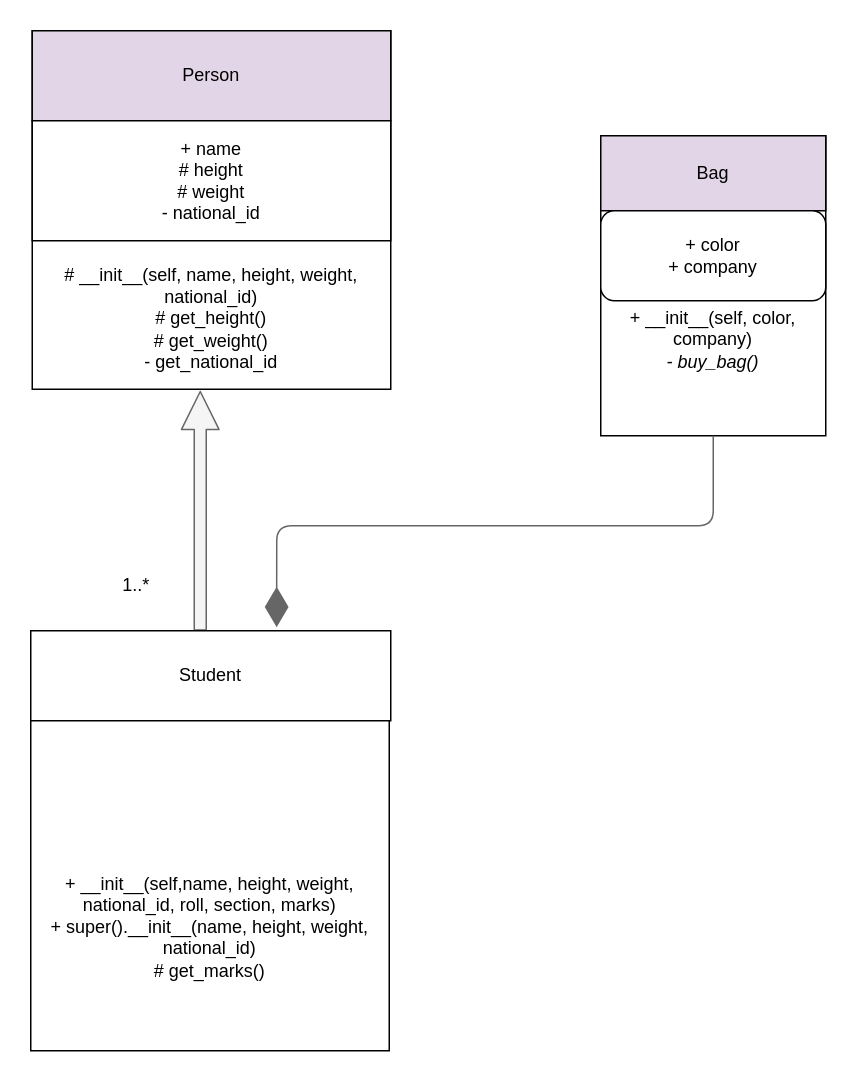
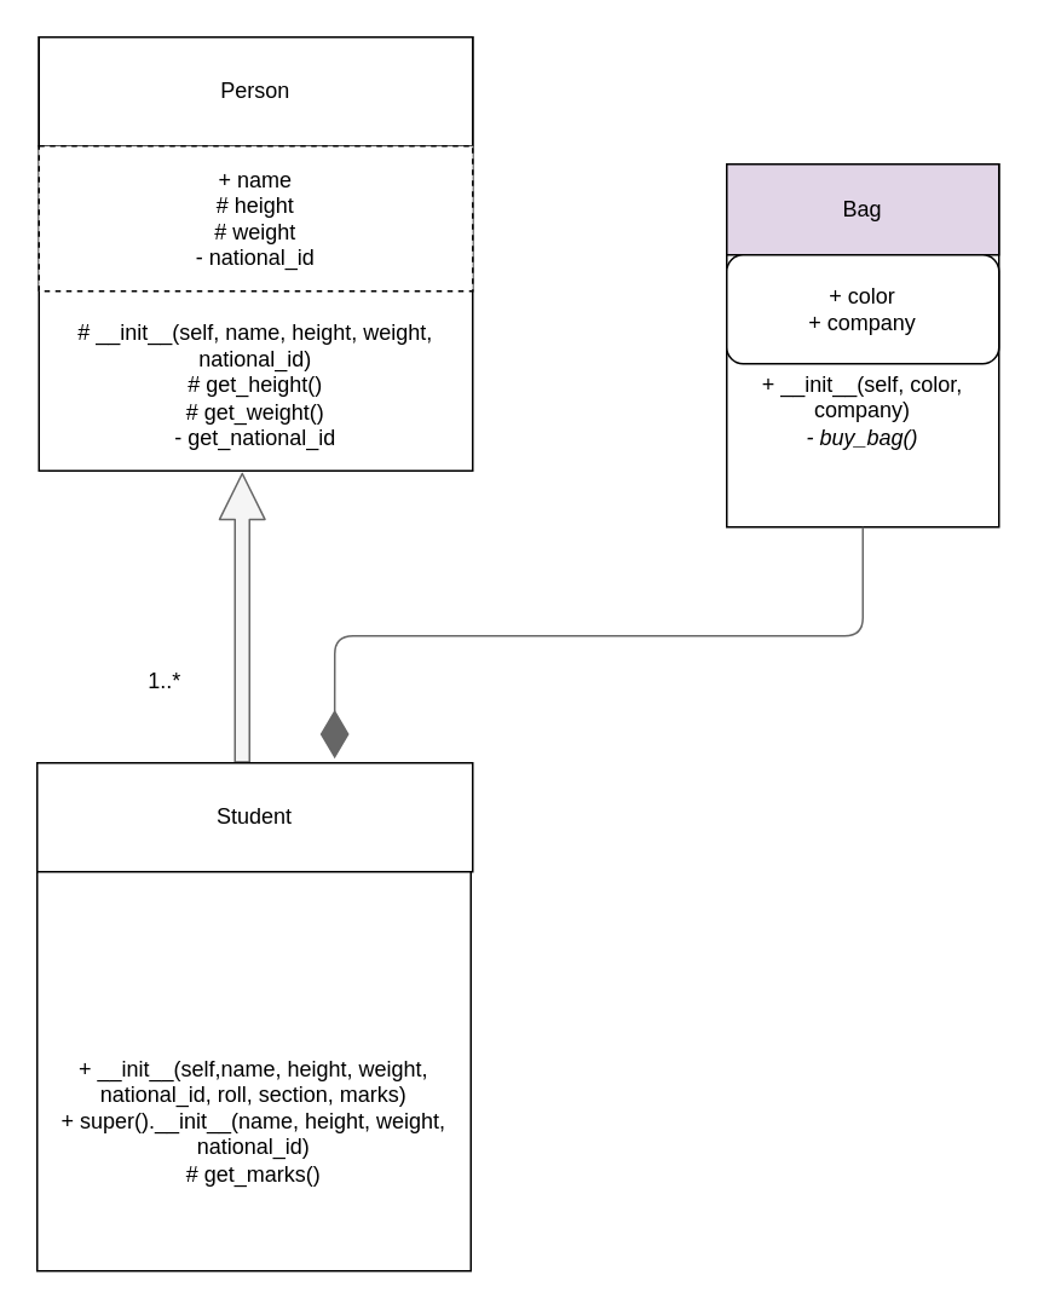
  <mxCell id="0" />
  <mxCell id="1" parent="0" />
  <mxCell id="2" value="&lt;br&gt;&lt;br&gt;&lt;br&gt;&lt;br&gt;&lt;br&gt;&lt;br&gt;&lt;br&gt;&lt;br&gt;&lt;br&gt;&lt;br&gt;# __init__(self, name, height, weight, national_id)&lt;br&gt;# get_height()&lt;br&gt;# get_weight()&lt;br&gt;- get_national_id" style="whiteSpace=wrap;html=1;aspect=fixed;" vertex="1" parent="1"><mxGeometry x="21" y="20" width="239" height="239" as="geometry" /></mxCell>
- <mxCell id="3" value="Person" style="rounded=0;whiteSpace=wrap;html=1;fillColor=#e1d5e7;" vertex="1" parent="1"><mxGeometry x="21" y="20" width="239" height="60" as="geometry" /></mxCell>
- <mxCell id="4" value="+ name&lt;br&gt;# height&lt;br&gt;# weight&lt;br&gt;- national_id" style="rounded=0;whiteSpace=wrap;html=1;" vertex="1" parent="1"><mxGeometry x="21" y="80" width="239" height="80" as="geometry" /></mxCell>
+ <mxCell id="3" value="Person" style="rounded=0;whiteSpace=wrap;html=1;" vertex="1" parent="1"><mxGeometry x="21" y="20" width="239" height="60" as="geometry" /></mxCell>
+ <mxCell id="4" value="+ name&lt;br&gt;# height&lt;br&gt;# weight&lt;br&gt;- national_id" style="rounded=0;whiteSpace=wrap;html=1;dashed=1;" vertex="1" parent="1"><mxGeometry x="21" y="80" width="239" height="80" as="geometry" /></mxCell>
  <mxCell id="5" value="&lt;br&gt;&lt;br&gt;&lt;br&gt;&lt;br&gt;&lt;br&gt;&lt;br&gt;&lt;br&gt;&lt;br&gt;+ __init__(self,name, height, weight, national_id, roll, section, marks)&lt;br&gt;+ super().__init__(name, height, weight, national_id)&lt;br&gt;# get_marks()" style="rounded=0;whiteSpace=wrap;html=1;" vertex="1" parent="1"><mxGeometry x="20" y="420" width="239" height="280" as="geometry" /></mxCell>
  <mxCell id="6" value="" style="shape=flexArrow;endArrow=classic;html=1;endWidth=16;endSize=8.1;width=8;fillColor=#f5f5f5;strokeColor=#666666;" edge="1" parent="1"><mxGeometry width="50" height="50" relative="1" as="geometry"><mxPoint x="133" y="420" as="sourcePoint" /><mxPoint x="133" y="260" as="targetPoint" /></mxGeometry></mxCell>
  <mxCell id="7" value="Student" style="rounded=0;whiteSpace=wrap;html=1;" vertex="1" parent="1"><mxGeometry x="20" y="420" width="240" height="60" as="geometry" /></mxCell>
  <mxCell id="8" value="&lt;br&gt;&lt;br&gt;&lt;br&gt;&lt;br&gt;&lt;br&gt;+ __init__(self, color, company)&lt;br&gt;&lt;i&gt;- buy_bag()&lt;/i&gt;" style="rounded=0;whiteSpace=wrap;html=1;" vertex="1" parent="1"><mxGeometry x="400" y="90" width="150" height="200" as="geometry" /></mxCell>
  <mxCell id="9" value="Bag" style="rounded=0;whiteSpace=wrap;html=1;fillColor=#e1d5e7;" vertex="1" parent="1"><mxGeometry x="400" y="90" width="150" height="50" as="geometry" /></mxCell>
  <mxCell id="10" value="+ color&lt;br&gt;+ company" style="whiteSpace=wrap;html=1;rounded=1;" vertex="1" parent="1"><mxGeometry x="400" y="140" width="150" height="60" as="geometry" /></mxCell>
- <mxCell id="11" value="1..*" style="text;html=1;align=center;verticalAlign=middle;resizable=0;points=[];autosize=1;strokeColor=none;fillColor=none;" vertex="1" parent="1"><mxGeometry x="75" y="380" width="30" height="20" as="geometry" /></mxCell>
+ <mxCell id="11" value="1..*" style="text;html=1;align=center;verticalAlign=middle;resizable=0;points=[];autosize=1;strokeColor=none;fillColor=none;" vertex="1" parent="1"><mxGeometry x="75" y="365" width="30" height="20" as="geometry" /></mxCell>
  <mxCell id="12" value="" style="endArrow=diamondThin;endFill=1;endSize=24;html=1;exitX=0.5;exitY=1;exitDx=0;exitDy=0;entryX=0.683;entryY=-0.04;entryDx=0;entryDy=0;entryPerimeter=0;fillColor=#f5f5f5;strokeColor=#666666;targetPerimeterSpacing=0;" edge="1" parent="1" source="8" target="7"><mxGeometry width="160" relative="1" as="geometry"><mxPoint x="290" y="380" as="sourcePoint" /><mxPoint x="450" y="380" as="targetPoint" /><Array as="points"><mxPoint x="475" y="350" /><mxPoint x="327" y="350" /><mxPoint x="184" y="350" /></Array></mxGeometry></mxCell>
